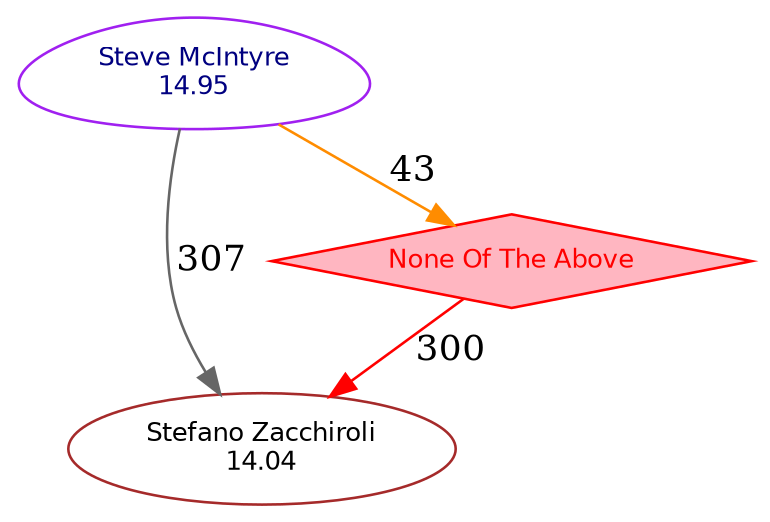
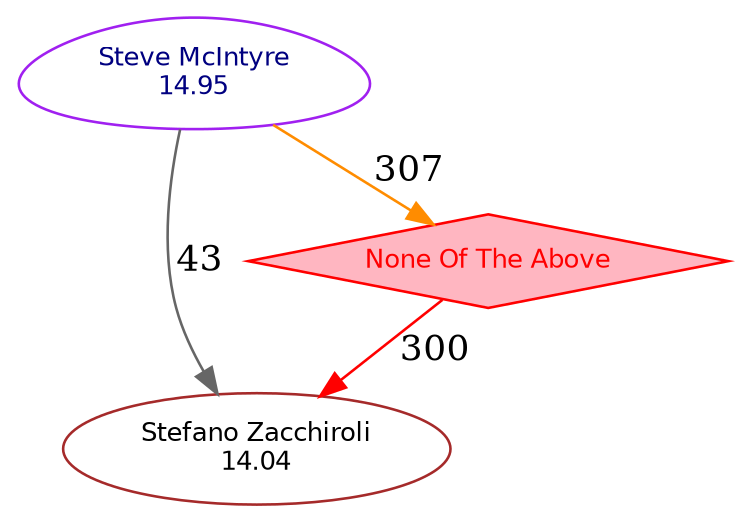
  digraph {
    ranksep=0.25
    node [fillcolor=white fontname=Helvetica fontsize=10 style=filled]
    "Stefano Zacchiroli\n14.04" [color=brown]
    "None Of The Above" [color=red fillcolor=lightpink fontcolor=Red shape=diamond]
    "Steve McIntyre\n14.95" [color=purple fontcolor=NavyBlue shape=egg]
    "None Of The Above" -> "Stefano Zacchiroli\n14.04" [color=red label=300]
-   "Steve McIntyre\n14.95" -> "Stefano Zacchiroli\n14.04" [color=gray40 label=307]
-   "Steve McIntyre\n14.95" -> "None Of The Above" [color=darkorange label=43]
+   "Steve McIntyre\n14.95" -> "Stefano Zacchiroli\n14.04" [color=gray40 label=43]
+   "Steve McIntyre\n14.95" -> "None Of The Above" [color=darkorange label=307]
  }
